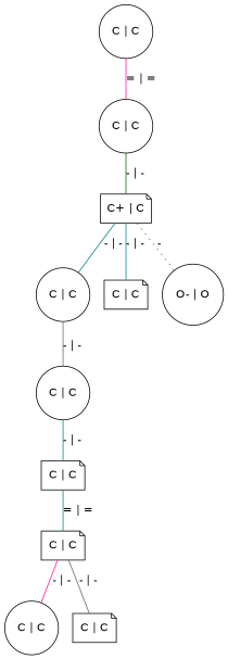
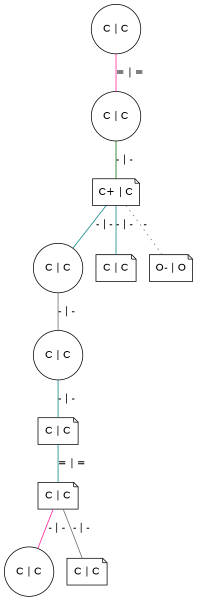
  graph {
    node [shape=note]
    edge [color=teal]
    n1 [label="C | C" shape=circle]
    n2 [label="C | C" shape=circle]
    n3 [label="C+ | C"]
    n4 [label="C | C" shape=circle]
    n5 [label="C | C"]
-   n6 [label="O- | O" shape=circle]
+   n6 [label="O- | O"]
    n7 [label="C | C" shape=circle]
    n8 [label="C | C"]
    n9 [label="C | C"]
    n10 [label="C | C" shape=circle]
    n11 [label="C | C"]
    n1 -- n2 [label="= | =" color=deeppink]
    n2 -- n3 [label="- | -" color=darkgreen]
    n3 -- n4 [label="- | -"]
    n3 -- n5 [label="- | -"]
    n3 -- n6 [label="-" style=dotted color=gray40]
    n4 -- n7 [label="- | -" color=gray40]
    n7 -- n8 [label="- | -"]
    n8 -- n9 [label="= | ="]
    n9 -- n10 [label="- | -" color=deeppink]
    n9 -- n11 [label="- | -" color=gray40]
  }
